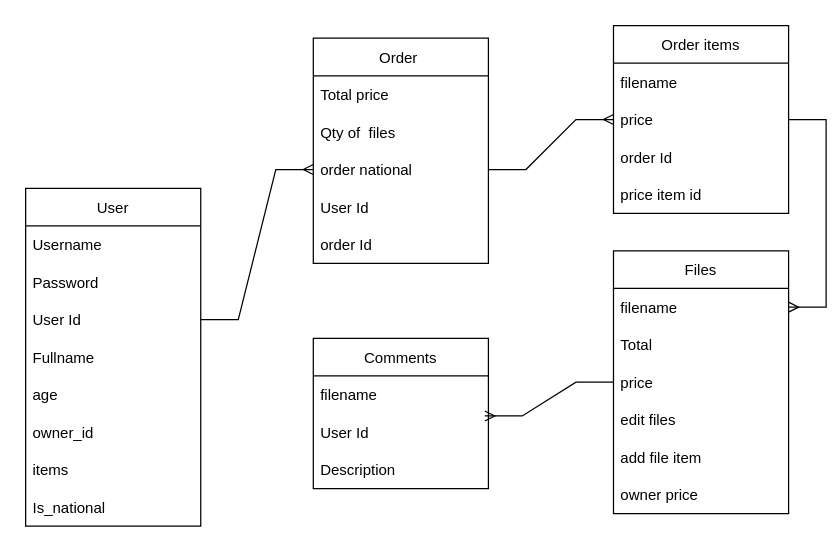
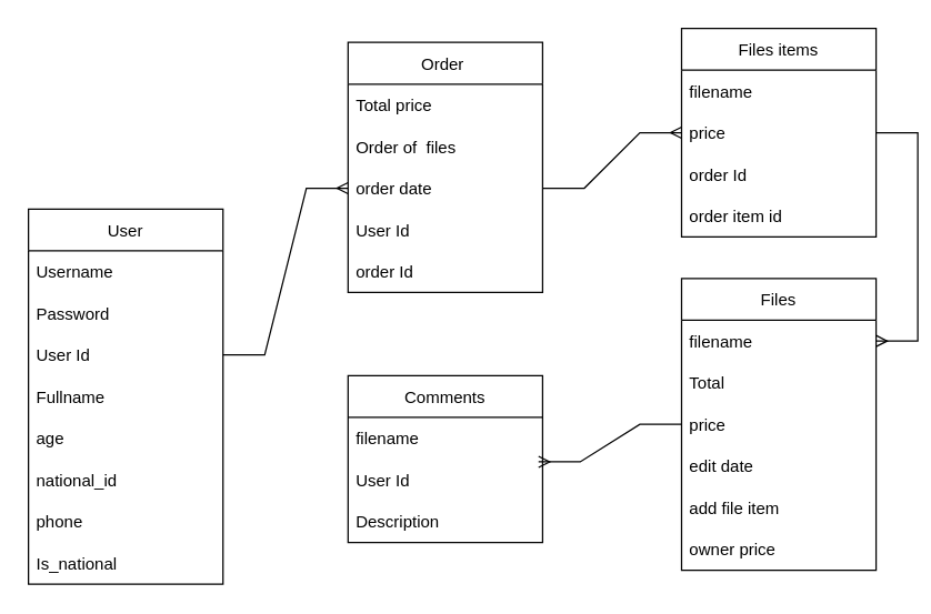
  <mxCell id="0" />
  <mxCell id="1" parent="0" />
  <mxCell id="2" value="User" style="swimlane;fontStyle=0;childLayout=stackLayout;horizontal=1;startSize=30;horizontalStack=0;resizeParent=1;resizeParentMax=0;resizeLast=0;collapsible=1;marginBottom=0;" parent="1" vertex="1"><mxGeometry x="20" y="150" width="140" height="270" as="geometry" /></mxCell>
  <mxCell id="3" value="Username" style="text;strokeColor=none;fillColor=none;align=left;verticalAlign=middle;spacingLeft=4;spacingRight=4;overflow=hidden;points=[[0,0.5],[1,0.5]];portConstraint=eastwest;rotatable=0;" parent="2" vertex="1"><mxGeometry y="30" width="140" height="30" as="geometry" /></mxCell>
  <mxCell id="4" value="Password" style="text;strokeColor=none;fillColor=none;align=left;verticalAlign=middle;spacingLeft=4;spacingRight=4;overflow=hidden;points=[[0,0.5],[1,0.5]];portConstraint=eastwest;rotatable=0;" parent="2" vertex="1"><mxGeometry y="60" width="140" height="30" as="geometry" /></mxCell>
  <mxCell id="5" value="User Id" style="text;strokeColor=none;fillColor=none;align=left;verticalAlign=middle;spacingLeft=4;spacingRight=4;overflow=hidden;points=[[0,0.5],[1,0.5]];portConstraint=eastwest;rotatable=0;" parent="2" vertex="1"><mxGeometry y="90" width="140" height="30" as="geometry" /></mxCell>
  <mxCell id="6" value="Fullname" style="text;strokeColor=none;fillColor=none;align=left;verticalAlign=middle;spacingLeft=4;spacingRight=4;overflow=hidden;points=[[0,0.5],[1,0.5]];portConstraint=eastwest;rotatable=0;" parent="2" vertex="1"><mxGeometry y="120" width="140" height="30" as="geometry" /></mxCell>
  <mxCell id="7" value="age" style="text;strokeColor=none;fillColor=none;align=left;verticalAlign=middle;spacingLeft=4;spacingRight=4;overflow=hidden;points=[[0,0.5],[1,0.5]];portConstraint=eastwest;rotatable=0;" vertex="1" parent="2"><mxGeometry y="150" width="140" height="30" as="geometry" /></mxCell>
- <mxCell id="8" value="owner_id" style="text;strokeColor=none;fillColor=none;align=left;verticalAlign=middle;spacingLeft=4;spacingRight=4;overflow=hidden;points=[[0,0.5],[1,0.5]];portConstraint=eastwest;rotatable=0;" vertex="1" parent="2"><mxGeometry y="180" width="140" height="30" as="geometry" /></mxCell>
- <mxCell id="9" value="items" style="text;strokeColor=none;fillColor=none;align=left;verticalAlign=middle;spacingLeft=4;spacingRight=4;overflow=hidden;points=[[0,0.5],[1,0.5]];portConstraint=eastwest;rotatable=0;" vertex="1" parent="2"><mxGeometry y="210" width="140" height="30" as="geometry" /></mxCell>
+ <mxCell id="8" value="national_id" style="text;strokeColor=none;fillColor=none;align=left;verticalAlign=middle;spacingLeft=4;spacingRight=4;overflow=hidden;points=[[0,0.5],[1,0.5]];portConstraint=eastwest;rotatable=0;" vertex="1" parent="2"><mxGeometry y="180" width="140" height="30" as="geometry" /></mxCell>
+ <mxCell id="9" value="phone" style="text;strokeColor=none;fillColor=none;align=left;verticalAlign=middle;spacingLeft=4;spacingRight=4;overflow=hidden;points=[[0,0.5],[1,0.5]];portConstraint=eastwest;rotatable=0;" vertex="1" parent="2"><mxGeometry y="210" width="140" height="30" as="geometry" /></mxCell>
  <mxCell id="10" value="Is_national" style="text;strokeColor=none;fillColor=none;align=left;verticalAlign=middle;spacingLeft=4;spacingRight=4;overflow=hidden;points=[[0,0.5],[1,0.5]];portConstraint=eastwest;rotatable=0;" parent="2" vertex="1"><mxGeometry y="240" width="140" height="30" as="geometry" /></mxCell>
- <mxCell id="11" value="Order items" style="swimlane;fontStyle=0;childLayout=stackLayout;horizontal=1;startSize=30;horizontalStack=0;resizeParent=1;resizeParentMax=0;resizeLast=0;collapsible=1;marginBottom=0;" parent="1" vertex="1"><mxGeometry x="490" y="20" width="140" height="150" as="geometry" /></mxCell>
+ <mxCell id="11" value="Files items" style="swimlane;fontStyle=0;childLayout=stackLayout;horizontal=1;startSize=30;horizontalStack=0;resizeParent=1;resizeParentMax=0;resizeLast=0;collapsible=1;marginBottom=0;" parent="1" vertex="1"><mxGeometry x="490" y="20" width="140" height="150" as="geometry" /></mxCell>
  <mxCell id="12" value="filename" style="text;strokeColor=none;fillColor=none;align=left;verticalAlign=middle;spacingLeft=4;spacingRight=4;overflow=hidden;points=[[0,0.5],[1,0.5]];portConstraint=eastwest;rotatable=0;" parent="11" vertex="1"><mxGeometry y="30" width="140" height="30" as="geometry" /></mxCell>
  <mxCell id="13" value="price" style="text;strokeColor=none;fillColor=none;align=left;verticalAlign=middle;spacingLeft=4;spacingRight=4;overflow=hidden;points=[[0,0.5],[1,0.5]];portConstraint=eastwest;rotatable=0;" parent="11" vertex="1"><mxGeometry y="60" width="140" height="30" as="geometry" /></mxCell>
  <mxCell id="14" value="order Id" style="text;strokeColor=none;fillColor=none;align=left;verticalAlign=middle;spacingLeft=4;spacingRight=4;overflow=hidden;points=[[0,0.5],[1,0.5]];portConstraint=eastwest;rotatable=0;" parent="11" vertex="1"><mxGeometry y="90" width="140" height="30" as="geometry" /></mxCell>
- <mxCell id="15" value="price item id" style="text;strokeColor=none;fillColor=none;align=left;verticalAlign=middle;spacingLeft=4;spacingRight=4;overflow=hidden;points=[[0,0.5],[1,0.5]];portConstraint=eastwest;rotatable=0;" vertex="1" parent="11"><mxGeometry y="120" width="140" height="30" as="geometry" /></mxCell>
+ <mxCell id="15" value="order item id" style="text;strokeColor=none;fillColor=none;align=left;verticalAlign=middle;spacingLeft=4;spacingRight=4;overflow=hidden;points=[[0,0.5],[1,0.5]];portConstraint=eastwest;rotatable=0;" vertex="1" parent="11"><mxGeometry y="120" width="140" height="30" as="geometry" /></mxCell>
  <mxCell id="16" value="Order " style="swimlane;fontStyle=0;childLayout=stackLayout;horizontal=1;startSize=30;horizontalStack=0;resizeParent=1;resizeParentMax=0;resizeLast=0;collapsible=1;marginBottom=0;" parent="1" vertex="1"><mxGeometry x="250" y="30" width="140" height="180" as="geometry" /></mxCell>
  <mxCell id="17" value="Total price" style="text;strokeColor=none;fillColor=none;align=left;verticalAlign=middle;spacingLeft=4;spacingRight=4;overflow=hidden;points=[[0,0.5],[1,0.5]];portConstraint=eastwest;rotatable=0;" parent="16" vertex="1"><mxGeometry y="30" width="140" height="30" as="geometry" /></mxCell>
- <mxCell id="18" value="Qty of  files" style="text;strokeColor=none;fillColor=none;align=left;verticalAlign=middle;spacingLeft=4;spacingRight=4;overflow=hidden;points=[[0,0.5],[1,0.5]];portConstraint=eastwest;rotatable=0;" parent="16" vertex="1"><mxGeometry y="60" width="140" height="30" as="geometry" /></mxCell>
- <mxCell id="19" value="order national" style="text;strokeColor=none;fillColor=none;align=left;verticalAlign=middle;spacingLeft=4;spacingRight=4;overflow=hidden;points=[[0,0.5],[1,0.5]];portConstraint=eastwest;rotatable=0;" parent="16" vertex="1"><mxGeometry y="90" width="140" height="30" as="geometry" /></mxCell>
+ <mxCell id="18" value="Order of  files" style="text;strokeColor=none;fillColor=none;align=left;verticalAlign=middle;spacingLeft=4;spacingRight=4;overflow=hidden;points=[[0,0.5],[1,0.5]];portConstraint=eastwest;rotatable=0;" parent="16" vertex="1"><mxGeometry y="60" width="140" height="30" as="geometry" /></mxCell>
+ <mxCell id="19" value="order date" style="text;strokeColor=none;fillColor=none;align=left;verticalAlign=middle;spacingLeft=4;spacingRight=4;overflow=hidden;points=[[0,0.5],[1,0.5]];portConstraint=eastwest;rotatable=0;" parent="16" vertex="1"><mxGeometry y="90" width="140" height="30" as="geometry" /></mxCell>
  <mxCell id="20" value="User Id" style="text;strokeColor=none;fillColor=none;align=left;verticalAlign=middle;spacingLeft=4;spacingRight=4;overflow=hidden;points=[[0,0.5],[1,0.5]];portConstraint=eastwest;rotatable=0;" parent="16" vertex="1"><mxGeometry y="120" width="140" height="30" as="geometry" /></mxCell>
  <mxCell id="21" value="order Id" style="text;strokeColor=none;fillColor=none;align=left;verticalAlign=middle;spacingLeft=4;spacingRight=4;overflow=hidden;points=[[0,0.5],[1,0.5]];portConstraint=eastwest;rotatable=0;" parent="16" vertex="1"><mxGeometry y="150" width="140" height="30" as="geometry" /></mxCell>
  <mxCell id="22" value="Files" style="swimlane;fontStyle=0;childLayout=stackLayout;horizontal=1;startSize=30;horizontalStack=0;resizeParent=1;resizeParentMax=0;resizeLast=0;collapsible=1;marginBottom=0;" parent="1" vertex="1"><mxGeometry x="490" y="200" width="140" height="210" as="geometry" /></mxCell>
  <mxCell id="23" value="filename" style="text;strokeColor=none;fillColor=none;align=left;verticalAlign=middle;spacingLeft=4;spacingRight=4;overflow=hidden;points=[[0,0.5],[1,0.5]];portConstraint=eastwest;rotatable=0;" parent="22" vertex="1"><mxGeometry y="30" width="140" height="30" as="geometry" /></mxCell>
  <mxCell id="24" value="Total" style="text;strokeColor=none;fillColor=none;align=left;verticalAlign=middle;spacingLeft=4;spacingRight=4;overflow=hidden;points=[[0,0.5],[1,0.5]];portConstraint=eastwest;rotatable=0;" parent="22" vertex="1"><mxGeometry y="60" width="140" height="30" as="geometry" /></mxCell>
  <mxCell id="25" value="price" style="text;strokeColor=none;fillColor=none;align=left;verticalAlign=middle;spacingLeft=4;spacingRight=4;overflow=hidden;points=[[0,0.5],[1,0.5]];portConstraint=eastwest;rotatable=0;" vertex="1" parent="22"><mxGeometry y="90" width="140" height="30" as="geometry" /></mxCell>
- <mxCell id="26" value="edit files" style="text;strokeColor=none;fillColor=none;align=left;verticalAlign=middle;spacingLeft=4;spacingRight=4;overflow=hidden;points=[[0,0.5],[1,0.5]];portConstraint=eastwest;rotatable=0;" vertex="1" parent="22"><mxGeometry y="120" width="140" height="30" as="geometry" /></mxCell>
+ <mxCell id="26" value="edit date" style="text;strokeColor=none;fillColor=none;align=left;verticalAlign=middle;spacingLeft=4;spacingRight=4;overflow=hidden;points=[[0,0.5],[1,0.5]];portConstraint=eastwest;rotatable=0;" vertex="1" parent="22"><mxGeometry y="120" width="140" height="30" as="geometry" /></mxCell>
  <mxCell id="27" value="add file item" style="text;strokeColor=none;fillColor=none;align=left;verticalAlign=middle;spacingLeft=4;spacingRight=4;overflow=hidden;points=[[0,0.5],[1,0.5]];portConstraint=eastwest;rotatable=0;" vertex="1" parent="22"><mxGeometry y="150" width="140" height="30" as="geometry" /></mxCell>
  <mxCell id="28" value="owner price" style="text;strokeColor=none;fillColor=none;align=left;verticalAlign=middle;spacingLeft=4;spacingRight=4;overflow=hidden;points=[[0,0.5],[1,0.5]];portConstraint=eastwest;rotatable=0;" vertex="1" parent="22"><mxGeometry y="180" width="140" height="30" as="geometry" /></mxCell>
  <mxCell id="29" value="Comments" style="swimlane;fontStyle=0;childLayout=stackLayout;horizontal=1;startSize=30;horizontalStack=0;resizeParent=1;resizeParentMax=0;resizeLast=0;collapsible=1;marginBottom=0;" parent="1" vertex="1"><mxGeometry x="250" y="270" width="140" height="120" as="geometry" /></mxCell>
  <mxCell id="30" value="filename" style="text;strokeColor=none;fillColor=none;align=left;verticalAlign=middle;spacingLeft=4;spacingRight=4;overflow=hidden;points=[[0,0.5],[1,0.5]];portConstraint=eastwest;rotatable=0;" parent="29" vertex="1"><mxGeometry y="30" width="140" height="30" as="geometry" /></mxCell>
  <mxCell id="31" value="User Id" style="text;strokeColor=none;fillColor=none;align=left;verticalAlign=middle;spacingLeft=4;spacingRight=4;overflow=hidden;points=[[0,0.5],[1,0.5]];portConstraint=eastwest;rotatable=0;" parent="29" vertex="1"><mxGeometry y="60" width="140" height="30" as="geometry" /></mxCell>
  <mxCell id="32" value="Description" style="text;strokeColor=none;fillColor=none;align=left;verticalAlign=middle;spacingLeft=4;spacingRight=4;overflow=hidden;points=[[0,0.5],[1,0.5]];portConstraint=eastwest;rotatable=0;" parent="29" vertex="1"><mxGeometry y="90" width="140" height="30" as="geometry" /></mxCell>
  <mxCell id="33" value="" style="edgeStyle=entityRelationEdgeStyle;fontSize=12;html=1;endArrow=ERmany;rounded=0;exitX=1;exitY=0.5;exitDx=0;exitDy=0;entryX=0;entryY=0.5;entryDx=0;entryDy=0;" parent="1" source="5" target="19" edge="1"><mxGeometry width="100" height="100" relative="1" as="geometry"><mxPoint x="210" y="280" as="sourcePoint" /><mxPoint x="310" y="180" as="targetPoint" /></mxGeometry></mxCell>
  <mxCell id="34" value="" style="edgeStyle=entityRelationEdgeStyle;fontSize=12;html=1;endArrow=ERmany;rounded=0;entryX=0;entryY=0.5;entryDx=0;entryDy=0;exitX=1;exitY=0.5;exitDx=0;exitDy=0;" parent="1" source="19" target="13" edge="1"><mxGeometry width="100" height="100" relative="1" as="geometry"><mxPoint x="390" y="140" as="sourcePoint" /><mxPoint x="490" y="40" as="targetPoint" /></mxGeometry></mxCell>
  <mxCell id="35" value="" style="edgeStyle=entityRelationEdgeStyle;fontSize=12;html=1;endArrow=ERmany;rounded=0;entryX=1;entryY=0.5;entryDx=0;entryDy=0;exitX=1;exitY=0.5;exitDx=0;exitDy=0;" parent="1" source="13" target="23" edge="1"><mxGeometry width="100" height="100" relative="1" as="geometry"><mxPoint x="470" y="230" as="sourcePoint" /><mxPoint x="570" y="190" as="targetPoint" /></mxGeometry></mxCell>
  <mxCell id="36" value="" style="edgeStyle=entityRelationEdgeStyle;fontSize=12;html=1;endArrow=ERmany;rounded=0;entryX=0.979;entryY=0.067;entryDx=0;entryDy=0;entryPerimeter=0;exitX=0;exitY=0.5;exitDx=0;exitDy=0;" parent="1" source="25" target="31" edge="1"><mxGeometry width="100" height="100" relative="1" as="geometry"><mxPoint x="440" y="290" as="sourcePoint" /><mxPoint x="410" y="460" as="targetPoint" /></mxGeometry></mxCell>
